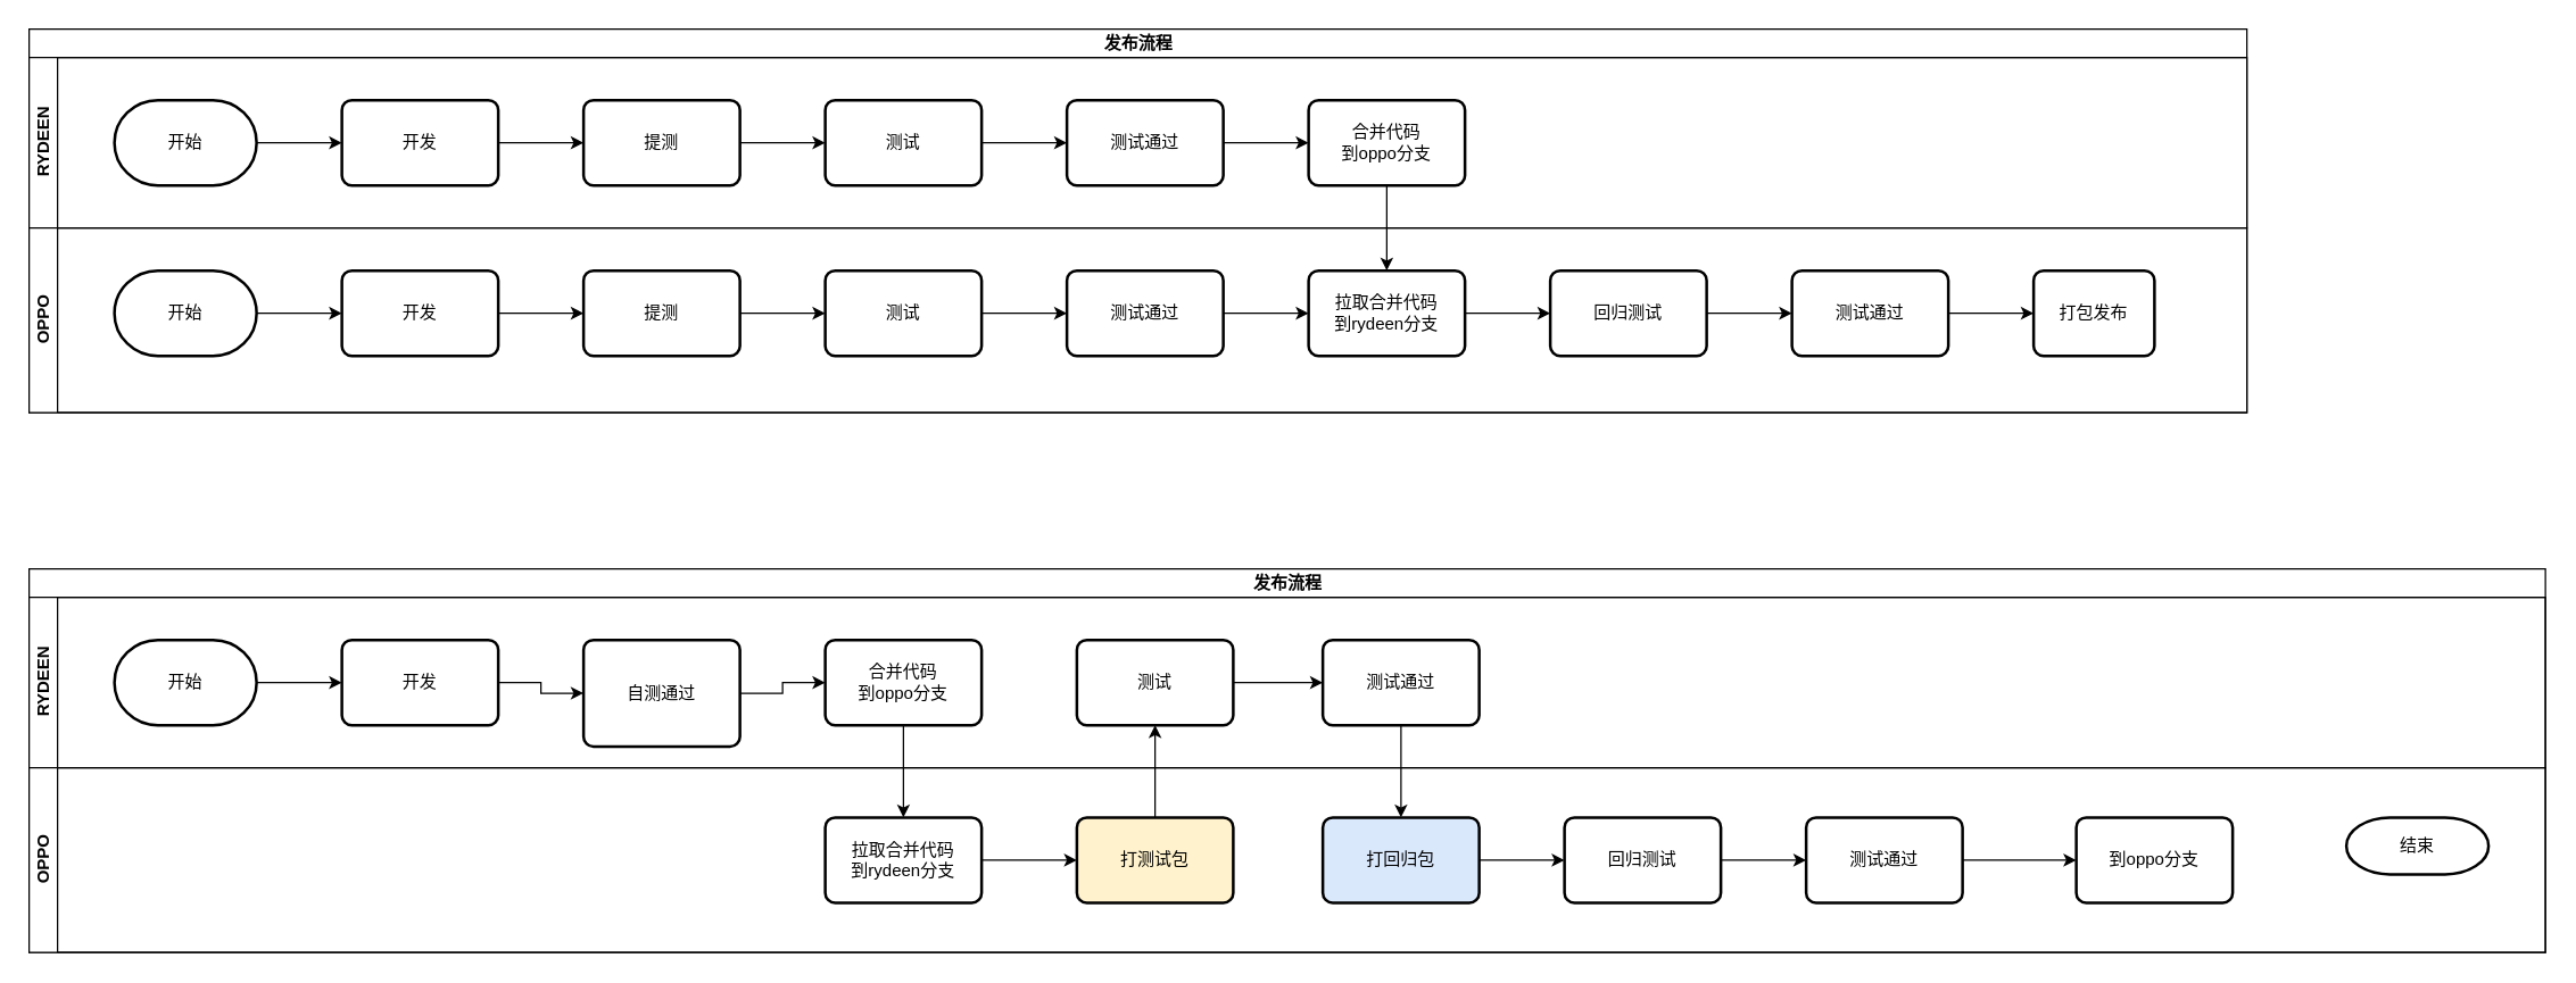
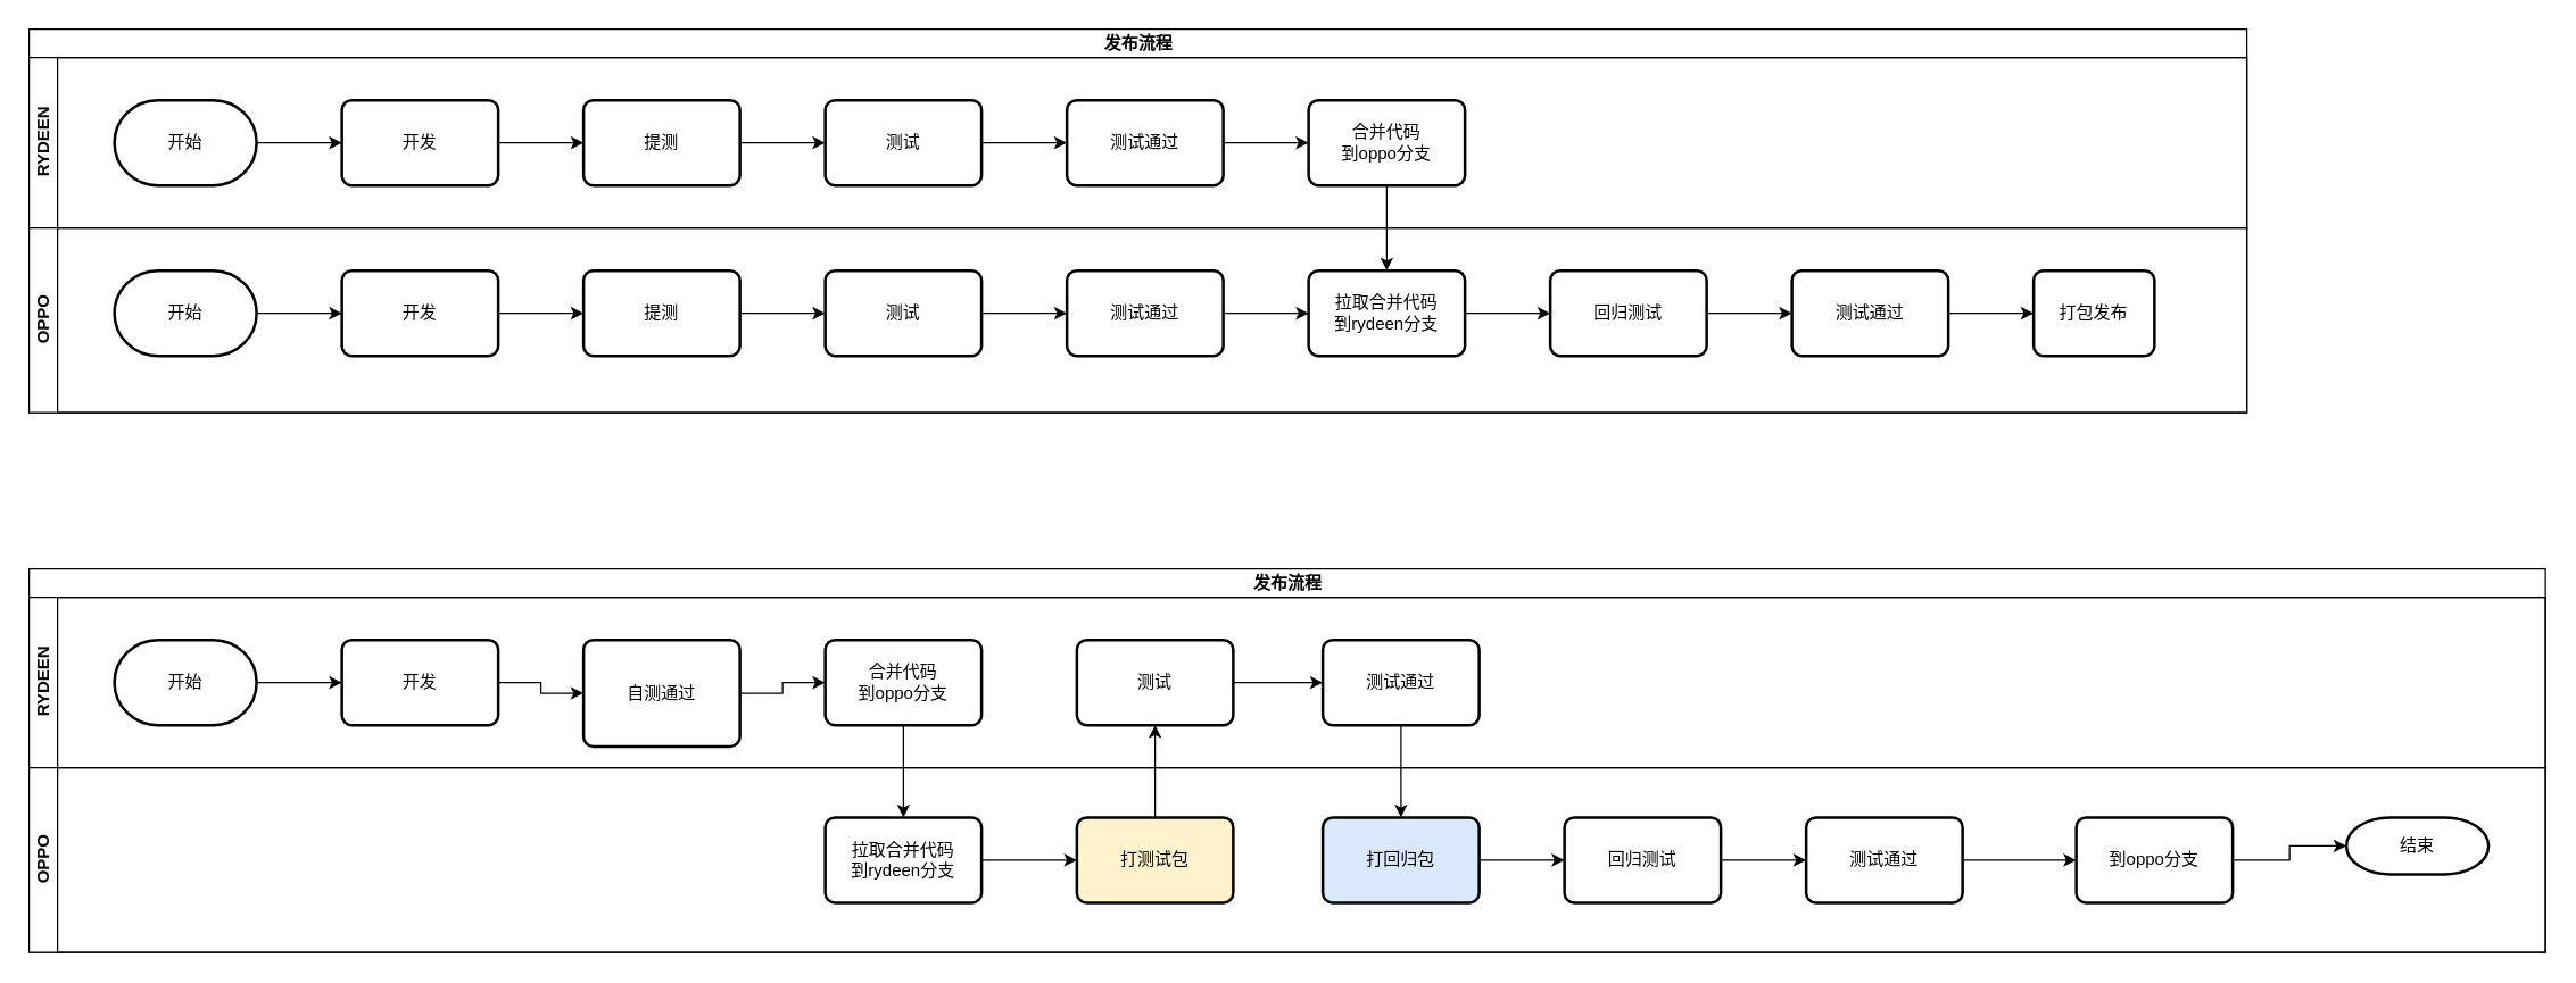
  <mxCell id="0" />
  <mxCell id="1" parent="0" />
  <mxCell id="2" value="发布流程" style="swimlane;childLayout=stackLayout;resizeParent=1;resizeParentMax=0;horizontal=1;startSize=20;horizontalStack=0;html=1;" vertex="1" parent="1"><mxGeometry x="20" y="20" width="1560" height="270" as="geometry" /></mxCell>
  <mxCell id="3" value="RYDEEN" style="swimlane;startSize=20;horizontal=0;html=1;" vertex="1" parent="2"><mxGeometry y="20" width="1560" height="120" as="geometry" /></mxCell>
  <mxCell id="4" value="" style="edgeStyle=orthogonalEdgeStyle;rounded=0;orthogonalLoop=1;jettySize=auto;html=1;" edge="1" parent="3" source="5" target="7"><mxGeometry relative="1" as="geometry" /></mxCell>
  <mxCell id="5" value="开始" style="strokeWidth=2;html=1;shape=mxgraph.flowchart.terminator;whiteSpace=wrap;" vertex="1" parent="3"><mxGeometry x="60" y="30" width="100" height="60" as="geometry" /></mxCell>
  <mxCell id="6" value="" style="edgeStyle=orthogonalEdgeStyle;rounded=0;orthogonalLoop=1;jettySize=auto;html=1;" edge="1" parent="3" source="7" target="9"><mxGeometry relative="1" as="geometry" /></mxCell>
  <mxCell id="7" value="开发" style="rounded=1;whiteSpace=wrap;html=1;absoluteArcSize=1;arcSize=14;strokeWidth=2;" vertex="1" parent="3"><mxGeometry x="220" y="30" width="110" height="60" as="geometry" /></mxCell>
  <mxCell id="8" value="" style="edgeStyle=orthogonalEdgeStyle;rounded=0;orthogonalLoop=1;jettySize=auto;html=1;" edge="1" parent="3" source="9" target="11"><mxGeometry relative="1" as="geometry" /></mxCell>
  <mxCell id="9" value="提测" style="rounded=1;whiteSpace=wrap;html=1;absoluteArcSize=1;arcSize=14;strokeWidth=2;" vertex="1" parent="3"><mxGeometry x="390" y="30" width="110" height="60" as="geometry" /></mxCell>
  <mxCell id="10" value="" style="edgeStyle=orthogonalEdgeStyle;rounded=0;orthogonalLoop=1;jettySize=auto;html=1;" edge="1" parent="3" source="11" target="13"><mxGeometry relative="1" as="geometry" /></mxCell>
  <mxCell id="11" value="测试" style="rounded=1;whiteSpace=wrap;html=1;absoluteArcSize=1;arcSize=14;strokeWidth=2;" vertex="1" parent="3"><mxGeometry x="560" y="30" width="110" height="60" as="geometry" /></mxCell>
  <mxCell id="12" value="" style="edgeStyle=orthogonalEdgeStyle;rounded=0;orthogonalLoop=1;jettySize=auto;html=1;" edge="1" parent="3" source="13" target="14"><mxGeometry relative="1" as="geometry" /></mxCell>
  <mxCell id="13" value="测试通过" style="rounded=1;whiteSpace=wrap;html=1;absoluteArcSize=1;arcSize=14;strokeWidth=2;" vertex="1" parent="3"><mxGeometry x="730" y="30" width="110" height="60" as="geometry" /></mxCell>
  <mxCell id="14" value="合并代码&lt;div&gt;到oppo分支&lt;/div&gt;" style="rounded=1;whiteSpace=wrap;html=1;absoluteArcSize=1;arcSize=14;strokeWidth=2;" vertex="1" parent="3"><mxGeometry x="900" y="30" width="110" height="60" as="geometry" /></mxCell>
  <mxCell id="15" value="OPPO" style="swimlane;startSize=20;horizontal=0;html=1;" vertex="1" parent="2"><mxGeometry y="140" width="1560" height="130" as="geometry" /></mxCell>
  <mxCell id="16" value="" style="edgeStyle=orthogonalEdgeStyle;rounded=0;orthogonalLoop=1;jettySize=auto;html=1;" edge="1" parent="15" source="17" target="19"><mxGeometry relative="1" as="geometry" /></mxCell>
  <mxCell id="17" value="开始" style="strokeWidth=2;html=1;shape=mxgraph.flowchart.terminator;whiteSpace=wrap;" vertex="1" parent="15"><mxGeometry x="60" y="30" width="100" height="60" as="geometry" /></mxCell>
  <mxCell id="18" value="" style="edgeStyle=orthogonalEdgeStyle;rounded=0;orthogonalLoop=1;jettySize=auto;html=1;" edge="1" parent="15" source="19" target="21"><mxGeometry relative="1" as="geometry" /></mxCell>
  <mxCell id="19" value="开发" style="rounded=1;whiteSpace=wrap;html=1;absoluteArcSize=1;arcSize=14;strokeWidth=2;" vertex="1" parent="15"><mxGeometry x="220" y="30" width="110" height="60" as="geometry" /></mxCell>
  <mxCell id="20" value="" style="edgeStyle=orthogonalEdgeStyle;rounded=0;orthogonalLoop=1;jettySize=auto;html=1;" edge="1" parent="15" source="21" target="23"><mxGeometry relative="1" as="geometry" /></mxCell>
  <mxCell id="21" value="提测" style="rounded=1;whiteSpace=wrap;html=1;absoluteArcSize=1;arcSize=14;strokeWidth=2;" vertex="1" parent="15"><mxGeometry x="390" y="30" width="110" height="60" as="geometry" /></mxCell>
  <mxCell id="22" value="" style="edgeStyle=orthogonalEdgeStyle;rounded=0;orthogonalLoop=1;jettySize=auto;html=1;" edge="1" parent="15" source="23" target="25"><mxGeometry relative="1" as="geometry" /></mxCell>
  <mxCell id="23" value="测试" style="rounded=1;whiteSpace=wrap;html=1;absoluteArcSize=1;arcSize=14;strokeWidth=2;" vertex="1" parent="15"><mxGeometry x="560" y="30" width="110" height="60" as="geometry" /></mxCell>
  <mxCell id="24" value="" style="edgeStyle=orthogonalEdgeStyle;rounded=0;orthogonalLoop=1;jettySize=auto;html=1;" edge="1" parent="15" source="25" target="27"><mxGeometry relative="1" as="geometry" /></mxCell>
  <mxCell id="25" value="测试通过" style="rounded=1;whiteSpace=wrap;html=1;absoluteArcSize=1;arcSize=14;strokeWidth=2;" vertex="1" parent="15"><mxGeometry x="730" y="30" width="110" height="60" as="geometry" /></mxCell>
  <mxCell id="26" value="" style="edgeStyle=orthogonalEdgeStyle;rounded=0;orthogonalLoop=1;jettySize=auto;html=1;" edge="1" parent="15" source="27" target="29"><mxGeometry relative="1" as="geometry" /></mxCell>
  <mxCell id="27" value="拉取合并代码&lt;div&gt;到rydeen分支&lt;/div&gt;" style="rounded=1;whiteSpace=wrap;html=1;absoluteArcSize=1;arcSize=14;strokeWidth=2;" vertex="1" parent="15"><mxGeometry x="900" y="30" width="110" height="60" as="geometry" /></mxCell>
  <mxCell id="28" value="" style="edgeStyle=orthogonalEdgeStyle;rounded=0;orthogonalLoop=1;jettySize=auto;html=1;" edge="1" parent="15" source="29" target="31"><mxGeometry relative="1" as="geometry" /></mxCell>
  <mxCell id="29" value="回归测试" style="rounded=1;whiteSpace=wrap;html=1;absoluteArcSize=1;arcSize=14;strokeWidth=2;" vertex="1" parent="15"><mxGeometry x="1070" y="30" width="110" height="60" as="geometry" /></mxCell>
  <mxCell id="30" value="" style="edgeStyle=orthogonalEdgeStyle;rounded=0;orthogonalLoop=1;jettySize=auto;html=1;" edge="1" parent="15" source="31" target="32"><mxGeometry relative="1" as="geometry" /></mxCell>
  <mxCell id="31" value="测试通过" style="rounded=1;whiteSpace=wrap;html=1;absoluteArcSize=1;arcSize=14;strokeWidth=2;" vertex="1" parent="15"><mxGeometry x="1240" y="30" width="110" height="60" as="geometry" /></mxCell>
  <mxCell id="32" value="打包发布" style="rounded=1;whiteSpace=wrap;html=1;absoluteArcSize=1;arcSize=14;strokeWidth=2;" vertex="1" parent="15"><mxGeometry x="1410" y="30" width="85" height="60" as="geometry" /></mxCell>
  <mxCell id="33" value="" style="rounded=0;orthogonalLoop=1;jettySize=auto;html=1;exitX=0.5;exitY=1;exitDx=0;exitDy=0;entryX=0.5;entryY=0;entryDx=0;entryDy=0;" edge="1" parent="2" source="14" target="27"><mxGeometry relative="1" as="geometry"><mxPoint x="1040" y="35.0" as="sourcePoint" /><mxPoint x="1155" y="125.0" as="targetPoint" /></mxGeometry></mxCell>
  <mxCell id="34" value="发布流程" style="swimlane;childLayout=stackLayout;resizeParent=1;resizeParentMax=0;horizontal=1;startSize=20;horizontalStack=0;html=1;" vertex="1" parent="1"><mxGeometry x="20" y="400" width="1770" height="270" as="geometry" /></mxCell>
  <mxCell id="35" value="RYDEEN" style="swimlane;startSize=20;horizontal=0;html=1;" vertex="1" parent="34"><mxGeometry y="20" width="1770" height="120" as="geometry" /></mxCell>
  <mxCell id="36" value="" style="edgeStyle=orthogonalEdgeStyle;rounded=0;orthogonalLoop=1;jettySize=auto;html=1;" edge="1" parent="35" source="37" target="39"><mxGeometry relative="1" as="geometry" /></mxCell>
  <mxCell id="37" value="开始" style="strokeWidth=2;html=1;shape=mxgraph.flowchart.terminator;whiteSpace=wrap;" vertex="1" parent="35"><mxGeometry x="60" y="30" width="100" height="60" as="geometry" /></mxCell>
  <mxCell id="38" value="" style="edgeStyle=orthogonalEdgeStyle;rounded=0;orthogonalLoop=1;jettySize=auto;html=1;" edge="1" parent="35" source="39" target="41"><mxGeometry relative="1" as="geometry" /></mxCell>
  <mxCell id="39" value="开发" style="rounded=1;whiteSpace=wrap;html=1;absoluteArcSize=1;arcSize=14;strokeWidth=2;" vertex="1" parent="35"><mxGeometry x="220" y="30" width="110" height="60" as="geometry" /></mxCell>
  <mxCell id="40" value="" style="edgeStyle=orthogonalEdgeStyle;rounded=0;orthogonalLoop=1;jettySize=auto;html=1;" edge="1" parent="35" source="41" target="42"><mxGeometry relative="1" as="geometry" /></mxCell>
  <mxCell id="41" value="自测通过" style="rounded=1;whiteSpace=wrap;html=1;absoluteArcSize=1;arcSize=14;strokeWidth=2;" vertex="1" parent="35"><mxGeometry x="390" y="30" width="110" height="75" as="geometry" /></mxCell>
  <mxCell id="42" value="合并代码&lt;div&gt;到oppo分支&lt;/div&gt;" style="rounded=1;whiteSpace=wrap;html=1;absoluteArcSize=1;arcSize=14;strokeWidth=2;" vertex="1" parent="35"><mxGeometry x="560" y="30" width="110" height="60" as="geometry" /></mxCell>
  <mxCell id="43" value="" style="edgeStyle=orthogonalEdgeStyle;rounded=0;orthogonalLoop=1;jettySize=auto;html=1;" edge="1" parent="35" source="44" target="45"><mxGeometry relative="1" as="geometry" /></mxCell>
  <mxCell id="44" value="测试" style="rounded=1;whiteSpace=wrap;html=1;absoluteArcSize=1;arcSize=14;strokeWidth=2;" vertex="1" parent="35"><mxGeometry x="737" y="30" width="110" height="60" as="geometry" /></mxCell>
  <mxCell id="45" value="测试通过" style="rounded=1;whiteSpace=wrap;html=1;absoluteArcSize=1;arcSize=14;strokeWidth=2;" vertex="1" parent="35"><mxGeometry x="910" y="30" width="110" height="60" as="geometry" /></mxCell>
  <mxCell id="46" value="OPPO" style="swimlane;startSize=20;horizontal=0;html=1;" vertex="1" parent="34"><mxGeometry y="140" width="1770" height="130" as="geometry" /></mxCell>
  <mxCell id="47" value="" style="edgeStyle=orthogonalEdgeStyle;rounded=0;orthogonalLoop=1;jettySize=auto;html=1;entryX=0;entryY=0.5;entryDx=0;entryDy=0;" edge="1" parent="46" source="48" target="49"><mxGeometry relative="1" as="geometry"><mxPoint x="730" y="65" as="targetPoint" /></mxGeometry></mxCell>
  <mxCell id="48" value="拉取合并代码&lt;div&gt;到rydeen分支&lt;/div&gt;" style="rounded=1;whiteSpace=wrap;html=1;absoluteArcSize=1;arcSize=14;strokeWidth=2;" vertex="1" parent="46"><mxGeometry x="560" y="35" width="110" height="60" as="geometry" /></mxCell>
  <mxCell id="49" value="打测试包" style="rounded=1;whiteSpace=wrap;html=1;absoluteArcSize=1;arcSize=14;strokeWidth=2;fillColor=#fff2cc;" vertex="1" parent="46"><mxGeometry x="737" y="35" width="110" height="60" as="geometry" /></mxCell>
  <mxCell id="50" value="" style="edgeStyle=orthogonalEdgeStyle;rounded=0;orthogonalLoop=1;jettySize=auto;html=1;" edge="1" parent="46" source="51" target="53"><mxGeometry relative="1" as="geometry" /></mxCell>
  <mxCell id="51" value="打回归包" style="rounded=1;whiteSpace=wrap;html=1;absoluteArcSize=1;arcSize=14;strokeWidth=2;fillColor=#dae8fc;" vertex="1" parent="46"><mxGeometry x="910" y="35" width="110" height="60" as="geometry" /></mxCell>
  <mxCell id="52" value="" style="edgeStyle=orthogonalEdgeStyle;rounded=0;orthogonalLoop=1;jettySize=auto;html=1;" edge="1" parent="46" source="53" target="55"><mxGeometry relative="1" as="geometry" /></mxCell>
  <mxCell id="53" value="回归测试" style="rounded=1;whiteSpace=wrap;html=1;absoluteArcSize=1;arcSize=14;strokeWidth=2;" vertex="1" parent="46"><mxGeometry x="1080" y="35" width="110" height="60" as="geometry" /></mxCell>
  <mxCell id="54" value="" style="edgeStyle=orthogonalEdgeStyle;rounded=0;orthogonalLoop=1;jettySize=auto;html=1;" edge="1" parent="46" source="55" target="57"><mxGeometry relative="1" as="geometry" /></mxCell>
  <mxCell id="55" value="测试通过" style="rounded=1;whiteSpace=wrap;html=1;absoluteArcSize=1;arcSize=14;strokeWidth=2;" vertex="1" parent="46"><mxGeometry x="1250" y="35" width="110" height="60" as="geometry" /></mxCell>
+ <mxCell id="56" value="" style="edgeStyle=orthogonalEdgeStyle;rounded=0;orthogonalLoop=1;jettySize=auto;html=1;" edge="1" parent="46" source="57" target="58"><mxGeometry relative="1" as="geometry" /></mxCell>
  <mxCell id="57" value="到oppo分支" style="rounded=1;whiteSpace=wrap;html=1;absoluteArcSize=1;arcSize=14;strokeWidth=2;" vertex="1" parent="46"><mxGeometry x="1440" y="35" width="110" height="60" as="geometry" /></mxCell>
  <mxCell id="58" value="结束" style="strokeWidth=2;html=1;shape=mxgraph.flowchart.terminator;whiteSpace=wrap;" vertex="1" parent="46"><mxGeometry x="1630" y="35" width="100" height="40" as="geometry" /></mxCell>
  <mxCell id="59" value="" style="rounded=0;orthogonalLoop=1;jettySize=auto;html=1;exitX=0.5;exitY=1;exitDx=0;exitDy=0;entryX=0.5;entryY=0;entryDx=0;entryDy=0;" edge="1" parent="34" source="42" target="48"><mxGeometry relative="1" as="geometry"><mxPoint x="670" y="420" as="sourcePoint" /><mxPoint x="1010" y="480" as="targetPoint" /></mxGeometry></mxCell>
  <mxCell id="60" value="" style="rounded=0;orthogonalLoop=1;jettySize=auto;html=1;exitX=0.5;exitY=0;exitDx=0;exitDy=0;entryX=0.5;entryY=1;entryDx=0;entryDy=0;" edge="1" parent="34" source="49" target="44"><mxGeometry relative="1" as="geometry"><mxPoint x="920" y="340" as="sourcePoint" /><mxPoint x="920" y="405" as="targetPoint" /></mxGeometry></mxCell>
  <mxCell id="61" value="" style="rounded=0;orthogonalLoop=1;jettySize=auto;html=1;exitX=0.5;exitY=1;exitDx=0;exitDy=0;entryX=0.5;entryY=0;entryDx=0;entryDy=0;" edge="1" parent="34" source="45" target="51"><mxGeometry relative="1" as="geometry"><mxPoint x="857" y="185" as="sourcePoint" /><mxPoint x="965" y="120" as="targetPoint" /></mxGeometry></mxCell>
